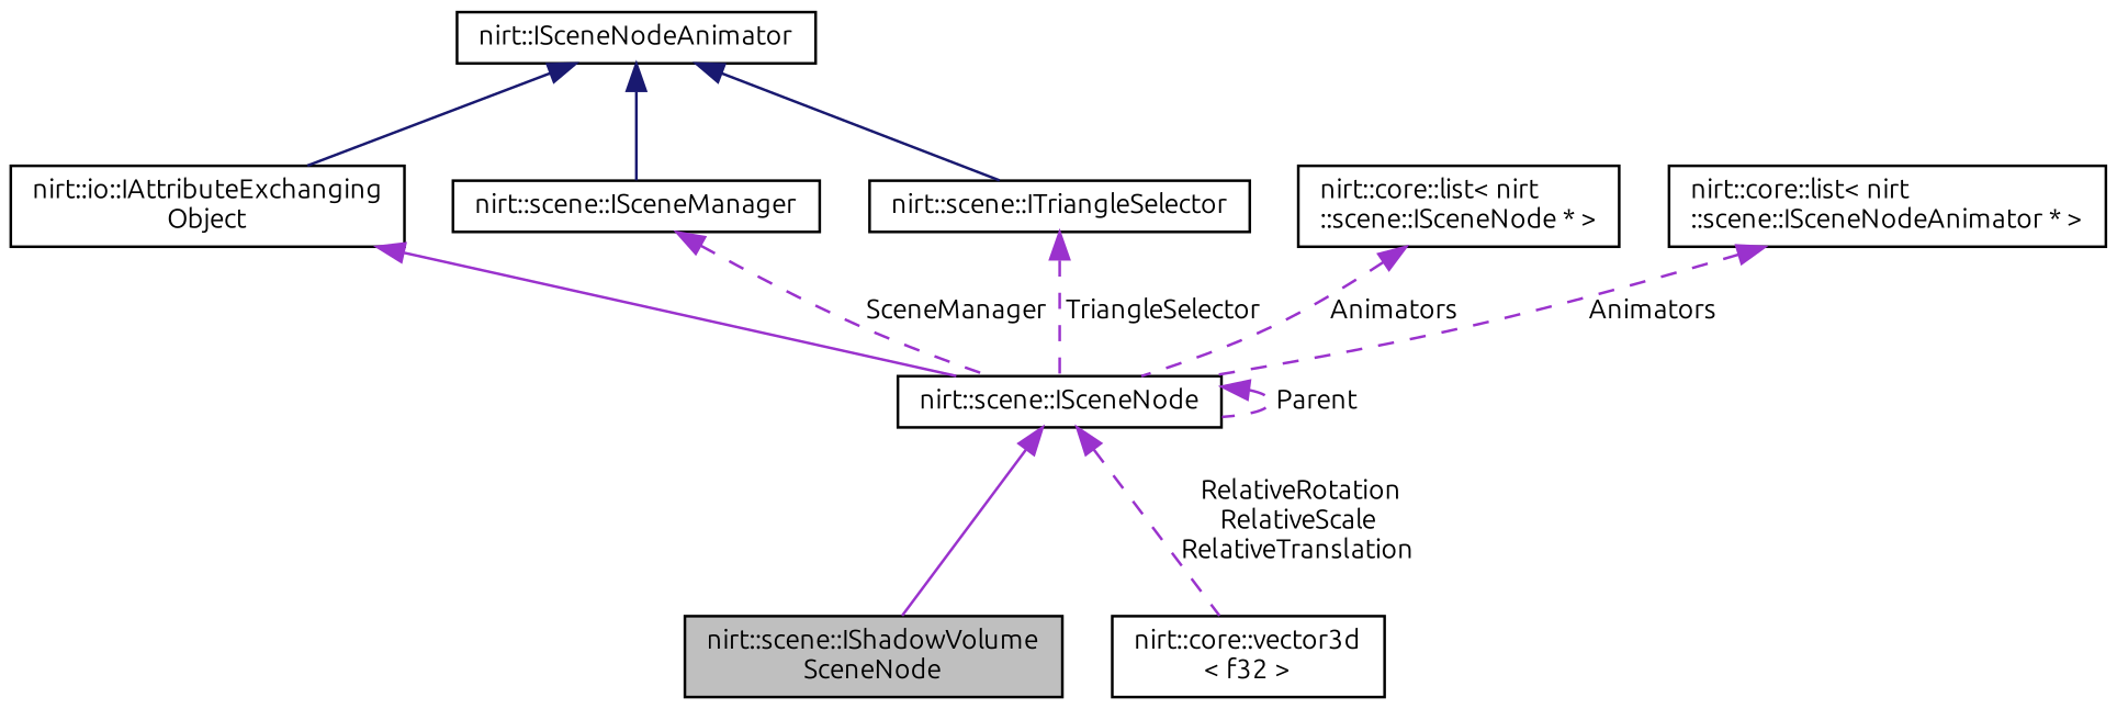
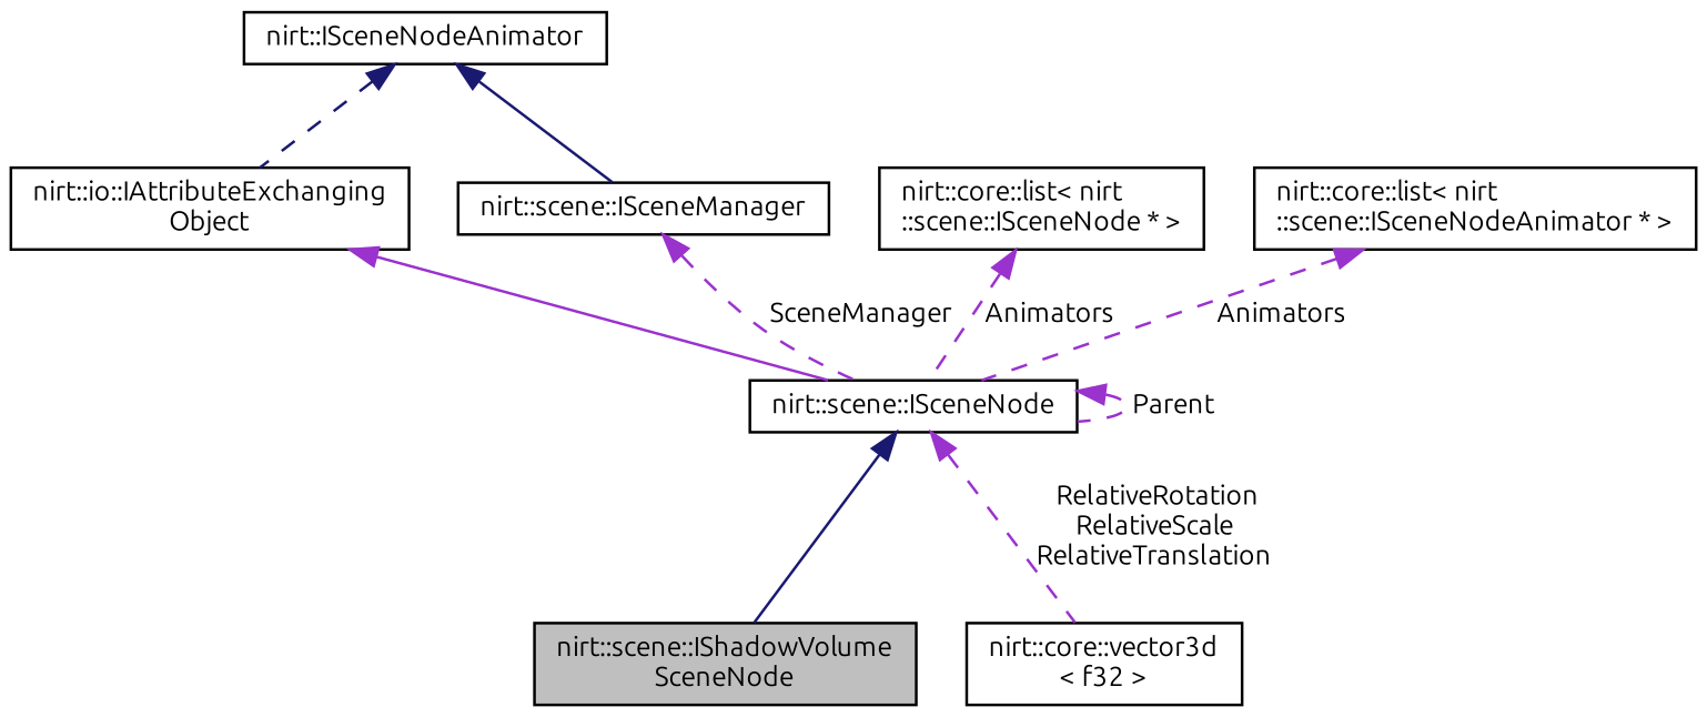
  digraph {
    fontname=Ubuntu
    rankdir=TB
    node [color=black fillcolor=white fontname=Ubuntu fontsize=10 shape=record style=filled]
    edge [color=darkorchid3 dir=back fontname=Ubuntu fontsize=10 labelfontname=Helvetica labelfontsize=10 style=dashed]
    n1 [fillcolor=grey75 fontcolor=black height=0.2 label="nirt::scene::IShadowVolume\lSceneNode" width=0.4]
    n2 [height=0.2 label="nirt::scene::ISceneNode" width=0.4]
    n3 [height=0.2 label="nirt::core::vector3d\l\< f32 \>" width=0.4]
    n4 [height=0.2 label="nirt::io::IAttributeExchanging\lObject" width=0.4]
    n5 [height=0.2 label="nirt::ISceneNodeAnimator" width=0.4]
    n6 [height=0.2 label="nirt::scene::ISceneManager" width=0.4]
-   n7 [height=0.2 label="nirt::scene::ITriangleSelector" width=0.4]
    n8 [height=0.2 label="nirt::core::list\< nirt\l::scene::ISceneNode * \>" width=0.4]
    n9 [height=0.2 label="nirt::core::list\< nirt\l::scene::ISceneNodeAnimator * \>" width=0.4]
-   n2 -> n1 [style=solid]
+   n2 -> n1 [color=midnightblue style=solid]
    n2 -> n2 [label=" Parent"]
    n2 -> n3 [label=" RelativeRotation\nRelativeScale\nRelativeTranslation"]
    n4 -> n2 [style=solid]
-   n5 -> n4 [color=midnightblue style=solid]
+   n5 -> n4 [color=midnightblue]
    n5 -> n6 [color=midnightblue style=solid]
-   n5 -> n7 [color=midnightblue style=solid]
    n6 -> n2 [label=" SceneManager"]
-   n7 -> n2 [label=" TriangleSelector"]
    n8 -> n2 [label=" Animators"]
    n9 -> n2 [label=" Animators"]
  }
